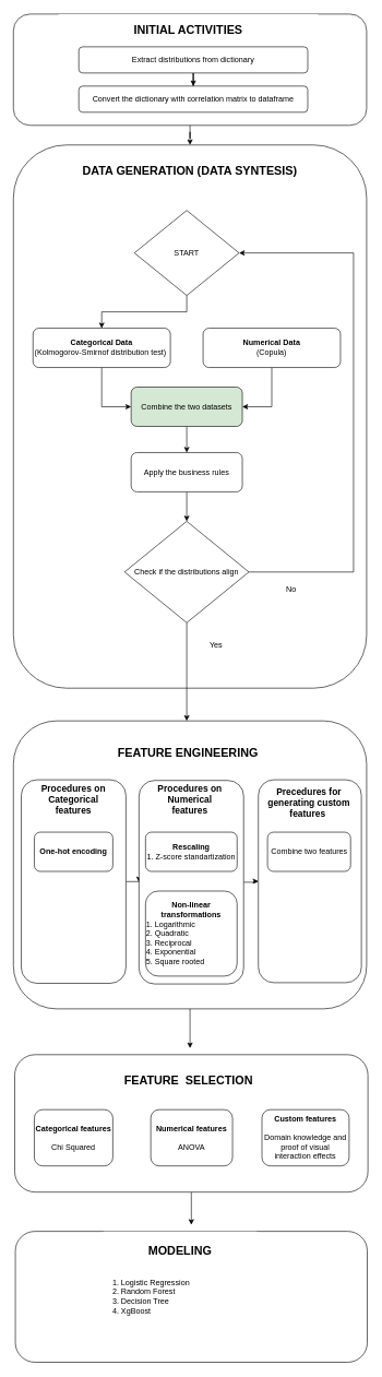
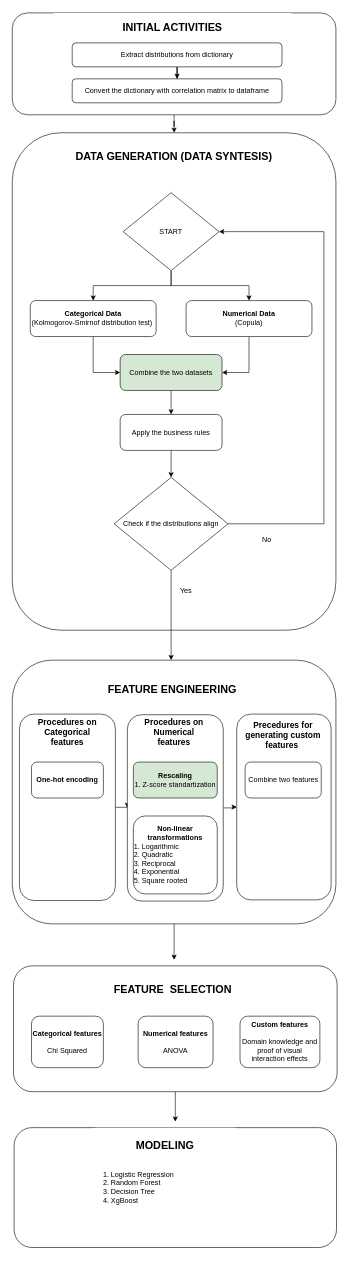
  <mxCell id="0" />
  <mxCell id="1" parent="0" />
  <mxCell id="2" value="" style="edgeStyle=orthogonalEdgeStyle;rounded=0;orthogonalLoop=1;jettySize=auto;html=1;" parent="1" source="3" target="4" edge="1"><mxGeometry relative="1" as="geometry" /></mxCell>
  <mxCell id="3" value="&lt;h2&gt;&lt;br&gt;&lt;/h2&gt;" style="rounded=1;whiteSpace=wrap;html=1;fontSize=12;glass=0;strokeWidth=1;shadow=0;" parent="1" vertex="1"><mxGeometry x="20" y="20" width="540" height="170" as="geometry" /></mxCell>
  <mxCell id="4" value="&lt;h2&gt;&lt;/h2&gt;&lt;br&gt;&lt;br&gt;" style="rounded=1;whiteSpace=wrap;html=1;fontSize=12;glass=0;strokeWidth=1;shadow=0;" parent="1" vertex="1"><mxGeometry x="20" y="220" width="540" height="830" as="geometry" /></mxCell>
  <mxCell id="5" style="edgeStyle=orthogonalEdgeStyle;rounded=0;orthogonalLoop=1;jettySize=auto;html=1;exitX=0.5;exitY=1;exitDx=0;exitDy=0;entryX=0;entryY=0.5;entryDx=0;entryDy=0;" parent="1" source="6" target="11" edge="1"><mxGeometry relative="1" as="geometry" /></mxCell>
  <mxCell id="6" value="&lt;b&gt;Categorical Data&lt;/b&gt;&lt;br&gt;(Kolmogorov-Smirnof distribution test)&amp;nbsp;" style="rounded=1;whiteSpace=wrap;html=1;" parent="1" vertex="1"><mxGeometry x="50" y="500" width="210" height="60" as="geometry" /></mxCell>
  <mxCell id="7" style="edgeStyle=orthogonalEdgeStyle;rounded=0;orthogonalLoop=1;jettySize=auto;html=1;exitX=0.5;exitY=1;exitDx=0;exitDy=0;entryX=1;entryY=0.5;entryDx=0;entryDy=0;" parent="1" source="8" target="11" edge="1"><mxGeometry relative="1" as="geometry" /></mxCell>
  <mxCell id="8" value="&lt;b&gt;Numerical Data&lt;/b&gt;&lt;br&gt;(Copula)" style="rounded=1;whiteSpace=wrap;html=1;" parent="1" vertex="1"><mxGeometry x="310" y="500" width="210" height="60" as="geometry" /></mxCell>
  <mxCell id="9" value="&lt;h2&gt;&lt;b&gt;DATA GENERATION (DATA SYNTESIS)&lt;/b&gt;&lt;/h2&gt;" style="rounded=1;whiteSpace=wrap;html=1;strokeColor=none;" parent="1" vertex="1"><mxGeometry x="90" y="230" width="400" height="60" as="geometry" /></mxCell>
  <mxCell id="10" value="" style="edgeStyle=orthogonalEdgeStyle;rounded=0;orthogonalLoop=1;jettySize=auto;html=1;" parent="1" source="11" target="13" edge="1"><mxGeometry relative="1" as="geometry" /></mxCell>
  <mxCell id="11" value="Combine the two datasets" style="rounded=1;whiteSpace=wrap;html=1;fillColor=#d5e8d4;" parent="1" vertex="1"><mxGeometry x="200" y="590" width="170" height="60" as="geometry" /></mxCell>
  <mxCell id="12" value="" style="edgeStyle=orthogonalEdgeStyle;rounded=0;orthogonalLoop=1;jettySize=auto;html=1;" parent="1" source="13" target="16" edge="1"><mxGeometry relative="1" as="geometry" /></mxCell>
  <mxCell id="13" value="Apply the business rules" style="rounded=1;whiteSpace=wrap;html=1;" parent="1" vertex="1"><mxGeometry x="200" y="690" width="170" height="60" as="geometry" /></mxCell>
  <mxCell id="14" style="edgeStyle=orthogonalEdgeStyle;rounded=0;orthogonalLoop=1;jettySize=auto;html=1;exitX=1;exitY=0.5;exitDx=0;exitDy=0;entryX=1;entryY=0.5;entryDx=0;entryDy=0;" parent="1" source="16" target="19" edge="1"><mxGeometry relative="1" as="geometry"><Array as="points"><mxPoint x="540" y="873" /><mxPoint x="540" y="385" /></Array></mxGeometry></mxCell>
  <mxCell id="15" style="edgeStyle=orthogonalEdgeStyle;rounded=0;orthogonalLoop=1;jettySize=auto;html=1;exitX=0.5;exitY=1;exitDx=0;exitDy=0;" parent="1" source="16" edge="1"><mxGeometry relative="1" as="geometry"><mxPoint x="285" y="1100" as="targetPoint" /></mxGeometry></mxCell>
  <mxCell id="16" value="Check if the distributions align" style="rhombus;whiteSpace=wrap;html=1;" parent="1" vertex="1"><mxGeometry x="190" y="795" width="190" height="155" as="geometry" /></mxCell>
  <mxCell id="17" style="edgeStyle=orthogonalEdgeStyle;rounded=0;orthogonalLoop=1;jettySize=auto;html=1;exitX=0.5;exitY=1;exitDx=0;exitDy=0;" parent="1" source="19" target="6" edge="1"><mxGeometry relative="1" as="geometry" /></mxCell>
+ <mxCell id="18" style="edgeStyle=orthogonalEdgeStyle;rounded=0;orthogonalLoop=1;jettySize=auto;html=1;exitX=0.5;exitY=1;exitDx=0;exitDy=0;" parent="1" source="19" target="8" edge="1"><mxGeometry relative="1" as="geometry" /></mxCell>
  <mxCell id="19" value="START" style="rhombus;whiteSpace=wrap;html=1;" parent="1" vertex="1"><mxGeometry x="205" y="320" width="160" height="130" as="geometry" /></mxCell>
  <mxCell id="20" value="No" style="rounded=0;whiteSpace=wrap;html=1;strokeColor=none;" parent="1" vertex="1"><mxGeometry x="400" y="885" width="90" height="30" as="geometry" /></mxCell>
- <mxCell id="21" value="Yes" style="rounded=0;whiteSpace=wrap;html=1;strokeColor=none;" parent="1" vertex="1"><mxGeometry x="310" y="970" width="40" height="30" as="geometry" /></mxCell>
+ <mxCell id="21" value="Yes" style="rounded=0;whiteSpace=wrap;html=1;strokeColor=none;" parent="1" vertex="1"><mxGeometry x="290" y="970" width="40" height="30" as="geometry" /></mxCell>
  <mxCell id="22" style="edgeStyle=none;rounded=0;orthogonalLoop=1;jettySize=auto;html=1;exitX=0.5;exitY=1;exitDx=0;exitDy=0;" parent="1" source="23" edge="1"><mxGeometry relative="1" as="geometry"><mxPoint x="290" y="1600" as="targetPoint" /></mxGeometry></mxCell>
  <mxCell id="23" value="" style="rounded=1;whiteSpace=wrap;html=1;" parent="1" vertex="1"><mxGeometry x="20" y="1100" width="540" height="440" as="geometry" /></mxCell>
  <mxCell id="24" value="&lt;h2&gt;FEATURE ENGINEERING&lt;/h2&gt;" style="rounded=1;whiteSpace=wrap;html=1;strokeColor=none;" parent="1" vertex="1"><mxGeometry x="87" y="1120" width="400" height="60" as="geometry" /></mxCell>
  <mxCell id="25" value="&lt;h2&gt;INITIAL ACTIVITIES&lt;/h2&gt;" style="rounded=1;whiteSpace=wrap;html=1;strokeColor=none;" parent="1" vertex="1"><mxGeometry x="85" y="20" width="405" height="50" as="geometry" /></mxCell>
  <mxCell id="26" value="" style="edgeStyle=orthogonalEdgeStyle;rounded=0;orthogonalLoop=1;jettySize=auto;html=1;" parent="1" source="27" target="28" edge="1"><mxGeometry relative="1" as="geometry" /></mxCell>
  <mxCell id="27" value="Extract distributions from dictionary" style="rounded=1;whiteSpace=wrap;html=1;" parent="1" vertex="1"><mxGeometry x="120" y="70" width="350" height="40" as="geometry" /></mxCell>
  <mxCell id="28" value="Convert the dictionary with correlation matrix to dataframe" style="rounded=1;whiteSpace=wrap;html=1;" parent="1" vertex="1"><mxGeometry x="120" y="130" width="350" height="40" as="geometry" /></mxCell>
  <mxCell id="29" value="" style="edgeStyle=orthogonalEdgeStyle;rounded=0;orthogonalLoop=1;jettySize=auto;html=1;" parent="1" source="30" target="32" edge="1"><mxGeometry relative="1" as="geometry" /></mxCell>
  <mxCell id="30" value="" style="rounded=1;whiteSpace=wrap;html=1;" parent="1" vertex="1"><mxGeometry x="32" y="1190" width="160" height="311" as="geometry" /></mxCell>
  <mxCell id="31" value="" style="edgeStyle=orthogonalEdgeStyle;rounded=0;orthogonalLoop=1;jettySize=auto;html=1;" parent="1" source="32" target="33" edge="1"><mxGeometry relative="1" as="geometry" /></mxCell>
  <mxCell id="32" value="" style="rounded=1;whiteSpace=wrap;html=1;" parent="1" vertex="1"><mxGeometry x="212" y="1191" width="160" height="311" as="geometry" /></mxCell>
  <mxCell id="33" value="" style="rounded=1;whiteSpace=wrap;html=1;" parent="1" vertex="1"><mxGeometry x="394.5" y="1190" width="157.5" height="310" as="geometry" /></mxCell>
  <mxCell id="34" value="&lt;div style=&quot;&quot;&gt;&lt;span style=&quot;background-color: initial;&quot;&gt;&lt;b&gt;Non-linear transformations&lt;/b&gt;&lt;/span&gt;&lt;/div&gt;&lt;div style=&quot;text-align: left;&quot;&gt;&lt;span style=&quot;background-color: initial;&quot;&gt;1. Logarithmic&lt;/span&gt;&lt;/div&gt;&lt;div style=&quot;text-align: left;&quot;&gt;&lt;span style=&quot;background-color: initial;&quot;&gt;2. Quadratic&lt;/span&gt;&lt;/div&gt;&lt;div style=&quot;text-align: left;&quot;&gt;&lt;span style=&quot;background-color: initial;&quot;&gt;3. Reciprocal&lt;/span&gt;&lt;/div&gt;&lt;div style=&quot;text-align: left;&quot;&gt;&lt;span style=&quot;background-color: initial;&quot;&gt;4. Exponential&lt;/span&gt;&lt;/div&gt;&lt;div style=&quot;text-align: left;&quot;&gt;&lt;span style=&quot;background-color: initial;&quot;&gt;5. Square rooted&lt;/span&gt;&lt;/div&gt;" style="rounded=1;whiteSpace=wrap;html=1;" parent="1" vertex="1"><mxGeometry x="222" y="1360" width="140" height="130" as="geometry" /></mxCell>
  <mxCell id="35" value="&lt;h3&gt;&lt;b&gt;Procedures on Categorical features&lt;/b&gt;&lt;/h3&gt;" style="rounded=1;whiteSpace=wrap;html=1;strokeColor=none;" parent="1" vertex="1"><mxGeometry x="52" y="1199" width="120" height="41" as="geometry" /></mxCell>
  <mxCell id="36" value="&lt;h3&gt;Procedures on Numerical features&lt;/h3&gt;" style="rounded=1;whiteSpace=wrap;html=1;strokeColor=none;" parent="1" vertex="1"><mxGeometry x="230" y="1199" width="120" height="41" as="geometry" /></mxCell>
  <mxCell id="37" value="&lt;h3&gt;&lt;b&gt;Precedures for generating custom features&amp;nbsp;&lt;/b&gt;&lt;/h3&gt;" style="rounded=1;whiteSpace=wrap;html=1;strokeColor=none;" parent="1" vertex="1"><mxGeometry x="402" y="1200" width="140" height="50" as="geometry" /></mxCell>
  <mxCell id="38" value="&lt;b&gt;One-hot encoding&lt;/b&gt;" style="rounded=1;whiteSpace=wrap;html=1;" parent="1" vertex="1"><mxGeometry x="52" y="1270" width="120" height="60" as="geometry" /></mxCell>
- <mxCell id="39" value="&lt;b&gt;Rescaling&lt;/b&gt;&lt;br&gt;&lt;div style=&quot;text-align: left;&quot;&gt;&lt;span style=&quot;background-color: initial;&quot;&gt;1. Z-score standartization&lt;/span&gt;&lt;/div&gt;" style="rounded=1;whiteSpace=wrap;html=1;" parent="1" vertex="1"><mxGeometry x="222" y="1270" width="140" height="60" as="geometry" /></mxCell>
+ <mxCell id="39" value="&lt;b&gt;Rescaling&lt;/b&gt;&lt;br&gt;&lt;div style=&quot;text-align: left;&quot;&gt;&lt;span style=&quot;background-color: initial;&quot;&gt;1. Z-score standartization&lt;/span&gt;&lt;/div&gt;" style="rounded=1;whiteSpace=wrap;html=1;fillColor=#d5e8d4;" parent="1" vertex="1"><mxGeometry x="222" y="1270" width="140" height="60" as="geometry" /></mxCell>
  <mxCell id="40" value="Combine two features" style="rounded=1;whiteSpace=wrap;html=1;" parent="1" vertex="1"><mxGeometry x="408.5" y="1270" width="127" height="60" as="geometry" /></mxCell>
  <mxCell id="41" style="edgeStyle=none;rounded=0;orthogonalLoop=1;jettySize=auto;html=1;exitX=0.5;exitY=1;exitDx=0;exitDy=0;" parent="1" source="42" edge="1"><mxGeometry relative="1" as="geometry"><mxPoint x="292" y="1870" as="targetPoint" /></mxGeometry></mxCell>
  <mxCell id="42" value="" style="rounded=1;whiteSpace=wrap;html=1;" parent="1" vertex="1"><mxGeometry x="22" y="1610" width="540" height="210" as="geometry" /></mxCell>
  <mxCell id="43" value="&lt;h2&gt;&lt;b&gt;FEATURE&amp;nbsp; SELECTION&lt;/b&gt;&lt;/h2&gt;" style="rounded=1;whiteSpace=wrap;html=1;strokeColor=none;" parent="1" vertex="1"><mxGeometry x="112.5" y="1620" width="350" height="60" as="geometry" /></mxCell>
  <mxCell id="44" value="&lt;b&gt;Categorical features &lt;br&gt;&lt;/b&gt;&lt;br&gt;Chi Squared" style="rounded=1;whiteSpace=wrap;html=1;" parent="1" vertex="1"><mxGeometry x="52" y="1694" width="120" height="86" as="geometry" /></mxCell>
  <mxCell id="45" value="&lt;b&gt;Numerical features &lt;br&gt;&lt;/b&gt;&lt;br&gt;ANOVA" style="rounded=1;whiteSpace=wrap;html=1;" parent="1" vertex="1"><mxGeometry x="230" y="1694" width="125" height="86" as="geometry" /></mxCell>
  <mxCell id="46" value="&lt;b&gt;Custom features &lt;br&gt;&lt;/b&gt;&lt;br&gt;Domain knowledge and proof of visual interaction effects" style="rounded=1;whiteSpace=wrap;html=1;" parent="1" vertex="1"><mxGeometry x="400" y="1694" width="133.25" height="86" as="geometry" /></mxCell>
  <mxCell id="47" value="&lt;div style=&quot;&quot;&gt;&lt;ol&gt;&lt;ol&gt;&lt;ol&gt;&lt;ol&gt;&lt;li&gt;&lt;span style=&quot;background-color: initial;&quot;&gt;Logistic Regression&lt;/span&gt;&lt;/li&gt;&lt;li&gt;&lt;span style=&quot;background-color: initial;&quot;&gt;Random Forest&lt;/span&gt;&lt;/li&gt;&lt;li&gt;&lt;span style=&quot;background-color: initial;&quot;&gt;Decision Tree&lt;/span&gt;&lt;/li&gt;&lt;li&gt;&lt;span style=&quot;background-color: initial;&quot;&gt;XgBoost&lt;/span&gt;&lt;/li&gt;&lt;/ol&gt;&lt;/ol&gt;&lt;/ol&gt;&lt;/ol&gt;&lt;/div&gt;" style="rounded=1;whiteSpace=wrap;html=1;align=left;" parent="1" vertex="1"><mxGeometry x="23" y="1880" width="538" height="200" as="geometry" /></mxCell>
  <mxCell id="48" value="&lt;h2&gt;MODELING&lt;/h2&gt;" style="rounded=1;whiteSpace=wrap;html=1;strokeColor=none;" parent="1" vertex="1"><mxGeometry x="150" y="1880" width="250" height="60" as="geometry" /></mxCell>
